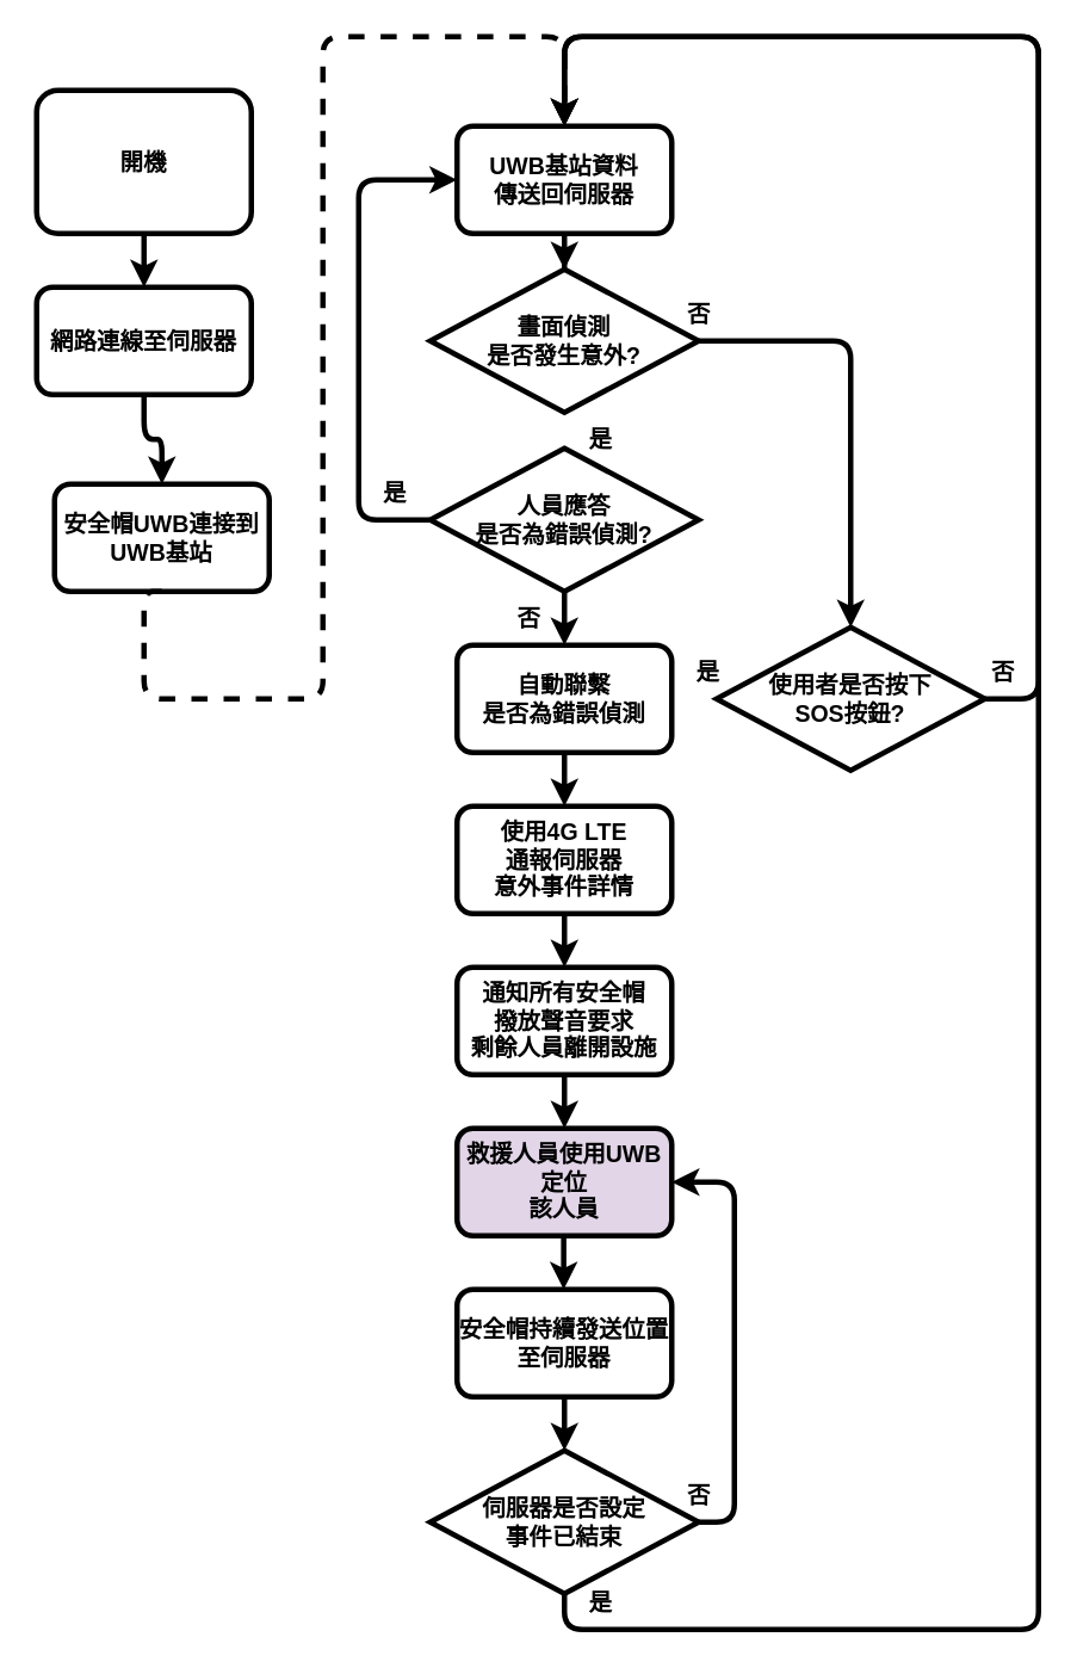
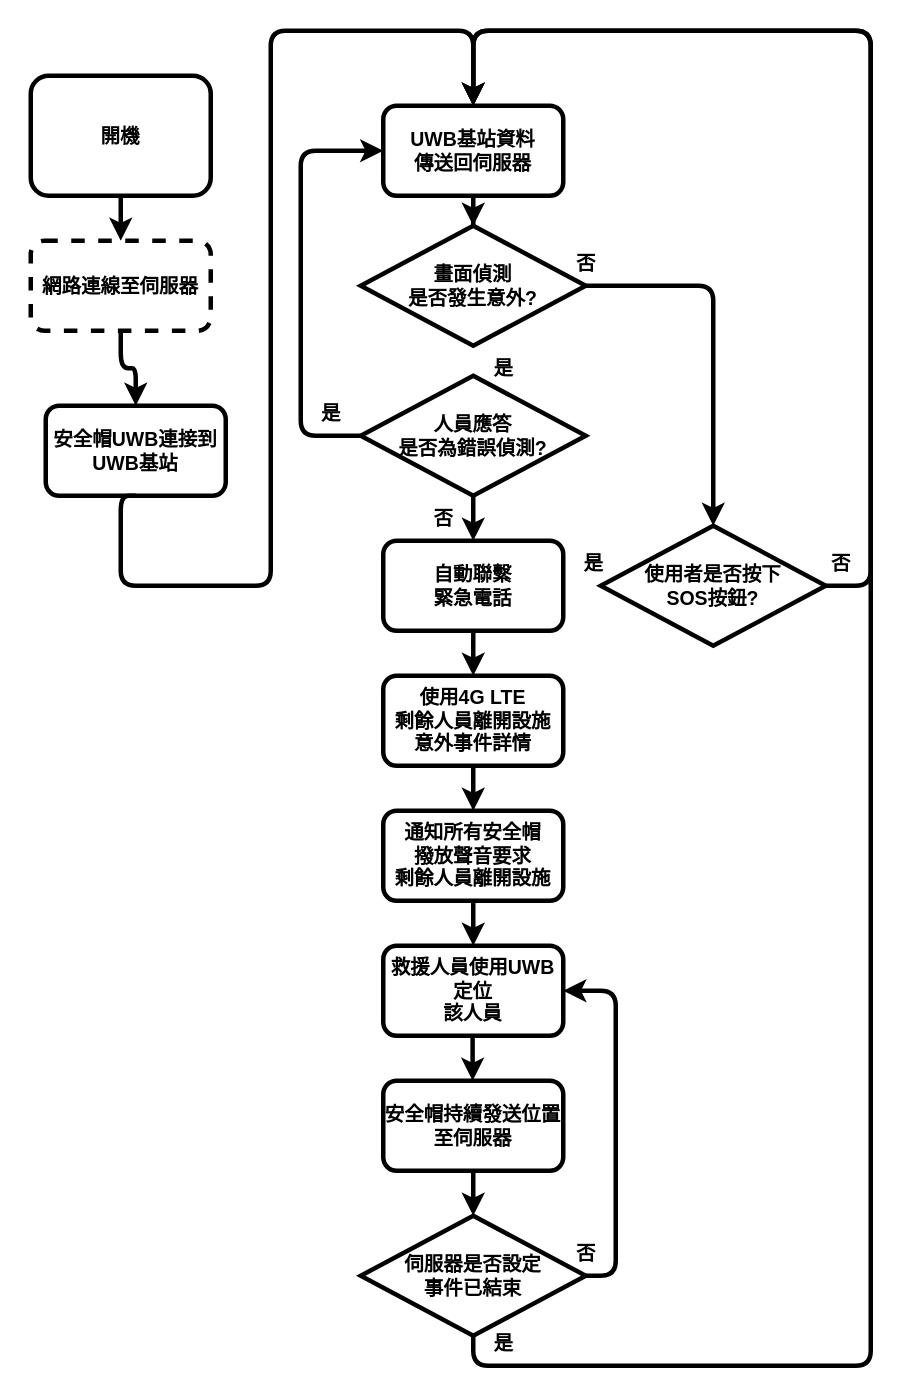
  <mxCell id="0" />
  <mxCell id="1" parent="0" />
  <mxCell id="2" value="" style="edgeStyle=orthogonalEdgeStyle;rounded=1;orthogonalLoop=1;jettySize=auto;html=1;fontColor=default;strokeWidth=3;labelBackgroundColor=none;fontSize=13;" edge="1" parent="1" source="3" target="5"><mxGeometry relative="1" as="geometry" /></mxCell>
  <mxCell id="3" value="&lt;font&gt;&lt;b&gt;開機&lt;/b&gt;&lt;/font&gt;" style="rounded=1;whiteSpace=wrap;html=1;movable=1;resizable=1;rotatable=1;deletable=1;editable=1;locked=0;connectable=1;labelBackgroundColor=none;strokeWidth=3;fontSize=13;" vertex="1" parent="1"><mxGeometry x="20" y="50" width="120" height="80" as="geometry" /></mxCell>
  <mxCell id="4" value="" style="edgeStyle=orthogonalEdgeStyle;rounded=1;orthogonalLoop=1;jettySize=auto;html=1;movable=1;resizable=1;rotatable=1;deletable=1;editable=1;locked=0;connectable=1;labelBackgroundColor=none;fontColor=default;strokeWidth=3;fontSize=13;" edge="1" parent="1" source="5" target="6"><mxGeometry relative="1" as="geometry" /></mxCell>
- <mxCell id="5" value="&lt;span&gt;&lt;b&gt;網路連線至伺服器&lt;/b&gt;&lt;/span&gt;" style="rounded=1;whiteSpace=wrap;html=1;movable=1;resizable=1;rotatable=1;deletable=1;editable=1;locked=0;connectable=1;labelBackgroundColor=none;strokeWidth=3;fontSize=13;" vertex="1" parent="1"><mxGeometry x="20" y="160" width="120" height="60" as="geometry" /></mxCell>
+ <mxCell id="5" value="&lt;span&gt;&lt;b&gt;網路連線至伺服器&lt;/b&gt;&lt;/span&gt;" style="rounded=1;whiteSpace=wrap;html=1;movable=1;resizable=1;rotatable=1;deletable=1;editable=1;locked=0;connectable=1;labelBackgroundColor=none;strokeWidth=3;fontSize=13;dashed=1;" vertex="1" parent="1"><mxGeometry x="20" y="160" width="120" height="60" as="geometry" /></mxCell>
  <mxCell id="6" value="&lt;span&gt;&lt;b&gt;安全帽UWB連接到UWB基站&lt;/b&gt;&lt;/span&gt;" style="rounded=1;whiteSpace=wrap;html=1;movable=1;resizable=1;rotatable=1;deletable=1;editable=1;locked=0;connectable=1;labelBackgroundColor=none;strokeWidth=3;fontSize=13;" vertex="1" parent="1"><mxGeometry x="30" y="270" width="120" height="60" as="geometry" /></mxCell>
- <mxCell id="7" value="&lt;b&gt;&lt;font&gt;救援人員使用UWB定位&lt;/font&gt;&lt;/b&gt;&lt;div&gt;&lt;b style=&quot;background-color: transparent; color: light-dark(rgb(0, 0, 0), rgb(255, 255, 255));&quot;&gt;&lt;font&gt;該人員&lt;/font&gt;&lt;/b&gt;&lt;/div&gt;" style="rounded=1;whiteSpace=wrap;html=1;movable=1;resizable=1;rotatable=1;deletable=1;editable=1;locked=0;connectable=1;labelBackgroundColor=none;strokeWidth=3;fontSize=13;fillColor=#e1d5e7;" vertex="1" parent="1"><mxGeometry x="255" y="630" width="120" height="60" as="geometry" /></mxCell>
+ <mxCell id="7" value="&lt;b&gt;&lt;font&gt;救援人員使用UWB定位&lt;/font&gt;&lt;/b&gt;&lt;div&gt;&lt;b style=&quot;background-color: transparent; color: light-dark(rgb(0, 0, 0), rgb(255, 255, 255));&quot;&gt;&lt;font&gt;該人員&lt;/font&gt;&lt;/b&gt;&lt;/div&gt;" style="rounded=1;whiteSpace=wrap;html=1;movable=1;resizable=1;rotatable=1;deletable=1;editable=1;locked=0;connectable=1;labelBackgroundColor=none;strokeWidth=3;fontSize=13;" vertex="1" parent="1"><mxGeometry x="255" y="630" width="120" height="60" as="geometry" /></mxCell>
  <mxCell id="8" value="" style="edgeStyle=orthogonalEdgeStyle;rounded=0;orthogonalLoop=1;jettySize=auto;html=1;strokeWidth=3;fontSize=13;" edge="1" parent="1" source="9" target="29"><mxGeometry relative="1" as="geometry" /></mxCell>
- <mxCell id="9" value="&lt;b&gt;&lt;font&gt;使用4G LTE&lt;/font&gt;&lt;/b&gt;&lt;div&gt;&lt;b&gt;&lt;font&gt;通報伺服器&lt;/font&gt;&lt;/b&gt;&lt;/div&gt;&lt;div&gt;&lt;b&gt;&lt;font&gt;意外事件詳情&lt;/font&gt;&lt;/b&gt;&lt;/div&gt;" style="rounded=1;whiteSpace=wrap;html=1;movable=1;resizable=1;rotatable=1;deletable=1;editable=1;locked=0;connectable=1;labelBackgroundColor=none;strokeWidth=3;fontSize=13;" vertex="1" parent="1"><mxGeometry x="255" y="450" width="120" height="60" as="geometry" /></mxCell>
+ <mxCell id="9" value="&lt;b&gt;&lt;font&gt;使用4G LTE&lt;/font&gt;&lt;/b&gt;&lt;div&gt;&lt;b&gt;&lt;font&gt;剩餘人員離開設施&lt;/font&gt;&lt;/b&gt;&lt;/div&gt;&lt;div&gt;&lt;b&gt;&lt;font&gt;意外事件詳情&lt;/font&gt;&lt;/b&gt;&lt;/div&gt;" style="rounded=1;whiteSpace=wrap;html=1;movable=1;resizable=1;rotatable=1;deletable=1;editable=1;locked=0;connectable=1;labelBackgroundColor=none;strokeWidth=3;fontSize=13;" vertex="1" parent="1"><mxGeometry x="255" y="450" width="120" height="60" as="geometry" /></mxCell>
  <mxCell id="10" value="&lt;font&gt;&lt;b&gt;是&lt;/b&gt;&lt;/font&gt;" style="text;html=1;align=center;verticalAlign=middle;resizable=1;points=[];autosize=1;movable=1;rotatable=1;deletable=1;editable=1;locked=0;connectable=1;labelBackgroundColor=none;strokeWidth=3;rounded=1;fontSize=13;" vertex="1" parent="1"><mxGeometry x="315" y="230" width="40" height="30" as="geometry" /></mxCell>
  <mxCell id="11" value="" style="edgeStyle=orthogonalEdgeStyle;rounded=1;orthogonalLoop=1;jettySize=auto;html=1;fontColor=default;strokeWidth=3;labelBackgroundColor=none;fontSize=13;" edge="1" parent="1" source="12" target="9"><mxGeometry relative="1" as="geometry"><Array as="points"><mxPoint x="315" y="440" /><mxPoint x="315" y="440" /></Array></mxGeometry></mxCell>
- <mxCell id="12" value="&lt;span&gt;&lt;b&gt;自動聯繫&lt;/b&gt;&lt;/span&gt;&lt;div&gt;&lt;span&gt;&lt;b&gt;是否為錯誤偵測&lt;/b&gt;&lt;/span&gt;&lt;/div&gt;" style="rounded=1;whiteSpace=wrap;html=1;movable=1;resizable=1;rotatable=1;deletable=1;editable=1;locked=0;connectable=1;labelBackgroundColor=none;strokeWidth=3;fontSize=13;" vertex="1" parent="1"><mxGeometry x="255" y="360" width="120" height="60" as="geometry" /></mxCell>
+ <mxCell id="12" value="&lt;span&gt;&lt;b&gt;自動聯繫&lt;/b&gt;&lt;/span&gt;&lt;div&gt;&lt;span&gt;&lt;b&gt;緊急電話&lt;/b&gt;&lt;/span&gt;&lt;/div&gt;" style="rounded=1;whiteSpace=wrap;html=1;movable=1;resizable=1;rotatable=1;deletable=1;editable=1;locked=0;connectable=1;labelBackgroundColor=none;strokeWidth=3;fontSize=13;" vertex="1" parent="1"><mxGeometry x="255" y="360" width="120" height="60" as="geometry" /></mxCell>
  <mxCell id="13" value="&lt;font&gt;&lt;b&gt;否&lt;/b&gt;&lt;/font&gt;" style="text;html=1;align=center;verticalAlign=middle;resizable=1;points=[];autosize=1;movable=1;rotatable=1;deletable=1;editable=1;locked=0;connectable=1;labelBackgroundColor=none;strokeWidth=3;rounded=1;fontSize=13;" vertex="1" parent="1"><mxGeometry x="275" y="330" width="40" height="30" as="geometry" /></mxCell>
  <mxCell id="14" value="&lt;font&gt;&lt;b&gt;是&lt;/b&gt;&lt;/font&gt;" style="text;html=1;align=center;verticalAlign=middle;resizable=1;points=[];autosize=1;movable=1;rotatable=1;deletable=1;editable=1;locked=0;connectable=1;labelBackgroundColor=none;strokeWidth=3;rounded=1;fontSize=13;" vertex="1" parent="1"><mxGeometry x="200" y="260" width="40" height="30" as="geometry" /></mxCell>
  <mxCell id="15" value="&lt;b&gt;&lt;font&gt;畫面偵測&lt;/font&gt;&lt;/b&gt;&lt;div&gt;&lt;b&gt;&lt;font&gt;是否發生&lt;/font&gt;&lt;/b&gt;&lt;b style=&quot;background-color: transparent; color: light-dark(rgb(0, 0, 0), rgb(255, 255, 255));&quot;&gt;&lt;font&gt;意外?&lt;/font&gt;&lt;/b&gt;&lt;/div&gt;" style="strokeWidth=3;html=1;shape=mxgraph.flowchart.decision;whiteSpace=wrap;movable=1;resizable=1;rotatable=1;deletable=1;editable=1;locked=0;connectable=1;labelBackgroundColor=none;rounded=1;fontSize=13;" vertex="1" parent="1"><mxGeometry x="240" y="150" width="150" height="80" as="geometry" /></mxCell>
  <mxCell id="16" style="edgeStyle=orthogonalEdgeStyle;rounded=1;orthogonalLoop=1;jettySize=auto;html=1;exitX=0.5;exitY=1;exitDx=0;exitDy=0;exitPerimeter=0;entryX=0.5;entryY=0;entryDx=0;entryDy=0;movable=1;resizable=1;rotatable=1;deletable=1;editable=1;locked=0;connectable=1;labelBackgroundColor=none;fontColor=default;strokeWidth=3;fontSize=13;" edge="1" parent="1" source="18" target="12"><mxGeometry relative="1" as="geometry" /></mxCell>
  <mxCell id="17" style="edgeStyle=orthogonalEdgeStyle;rounded=1;orthogonalLoop=1;jettySize=auto;html=1;fontColor=default;entryX=0;entryY=0.5;entryDx=0;entryDy=0;strokeWidth=3;labelBackgroundColor=none;fontSize=13;" edge="1" parent="1" source="18" target="27"><mxGeometry relative="1" as="geometry"><mxPoint x="170" y="360" as="targetPoint" /><Array as="points"><mxPoint x="200" y="290" /><mxPoint x="200" y="100" /></Array></mxGeometry></mxCell>
  <mxCell id="18" value="&lt;div&gt;&lt;font&gt;&lt;b&gt;人員應答&lt;/b&gt;&lt;/font&gt;&lt;/div&gt;&lt;div&gt;&lt;font&gt;&lt;b&gt;是否為錯誤偵測&lt;/b&gt;&lt;b&gt;&lt;font&gt;?&lt;/font&gt;&lt;/b&gt;&lt;/font&gt;&lt;/div&gt;" style="strokeWidth=3;html=1;shape=mxgraph.flowchart.decision;whiteSpace=wrap;movable=1;resizable=1;rotatable=1;deletable=1;editable=1;locked=0;connectable=1;labelBackgroundColor=none;rounded=1;fontSize=13;" vertex="1" parent="1"><mxGeometry x="240" y="250" width="150" height="80" as="geometry" /></mxCell>
- <mxCell id="19" style="edgeStyle=orthogonalEdgeStyle;rounded=1;orthogonalLoop=1;jettySize=auto;html=1;exitX=0.5;exitY=1;exitDx=0;exitDy=0;movable=1;resizable=1;rotatable=1;deletable=1;editable=1;locked=0;connectable=1;labelBackgroundColor=none;fontColor=default;strokeWidth=3;entryX=0.5;entryY=0;entryDx=0;entryDy=0;fontSize=13;dashed=1;" edge="1" parent="1" source="6" target="27"><mxGeometry relative="1" as="geometry"><Array as="points"><mxPoint x="80" y="390" /><mxPoint x="180" y="390" /><mxPoint x="180" y="20" /><mxPoint x="315" y="20" /></Array><mxPoint x="80" y="430" as="sourcePoint" /><mxPoint x="420" y="0" as="targetPoint" /></mxGeometry></mxCell>
+ <mxCell id="19" style="edgeStyle=orthogonalEdgeStyle;rounded=1;orthogonalLoop=1;jettySize=auto;html=1;exitX=0.5;exitY=1;exitDx=0;exitDy=0;movable=1;resizable=1;rotatable=1;deletable=1;editable=1;locked=0;connectable=1;labelBackgroundColor=none;fontColor=default;strokeWidth=3;entryX=0.5;entryY=0;entryDx=0;entryDy=0;fontSize=13;" edge="1" parent="1" source="6" target="27"><mxGeometry relative="1" as="geometry"><Array as="points"><mxPoint x="80" y="390" /><mxPoint x="180" y="390" /><mxPoint x="180" y="20" /><mxPoint x="315" y="20" /></Array><mxPoint x="80" y="430" as="sourcePoint" /><mxPoint x="420" y="0" as="targetPoint" /></mxGeometry></mxCell>
  <mxCell id="20" value="&lt;b&gt;&lt;font&gt;使用者是否按下&lt;/font&gt;&lt;/b&gt;&lt;div&gt;&lt;b&gt;&lt;font&gt;SOS按鈕?&lt;/font&gt;&lt;/b&gt;&lt;/div&gt;" style="strokeWidth=3;html=1;shape=mxgraph.flowchart.decision;whiteSpace=wrap;movable=1;resizable=1;rotatable=1;deletable=1;editable=1;locked=0;connectable=1;labelBackgroundColor=none;rounded=1;fontSize=13;" vertex="1" parent="1"><mxGeometry x="400" y="350" width="150" height="80" as="geometry" /></mxCell>
  <mxCell id="21" style="edgeStyle=orthogonalEdgeStyle;rounded=1;orthogonalLoop=1;jettySize=auto;html=1;exitX=1;exitY=0.5;exitDx=0;exitDy=0;exitPerimeter=0;entryX=0.5;entryY=0;entryDx=0;entryDy=0;entryPerimeter=0;fontColor=default;strokeWidth=3;labelBackgroundColor=none;fontSize=13;" edge="1" parent="1" source="15" target="20"><mxGeometry relative="1" as="geometry" /></mxCell>
  <mxCell id="22" value="&lt;font&gt;&lt;b&gt;否&lt;/b&gt;&lt;/font&gt;" style="text;html=1;align=center;verticalAlign=middle;resizable=1;points=[];autosize=1;movable=1;rotatable=1;deletable=1;editable=1;locked=0;connectable=1;labelBackgroundColor=none;strokeWidth=3;rounded=1;fontSize=13;" vertex="1" parent="1"><mxGeometry x="370" y="160" width="40" height="30" as="geometry" /></mxCell>
  <mxCell id="23" value="&lt;font&gt;&lt;b&gt;是&lt;/b&gt;&lt;/font&gt;" style="text;html=1;align=center;verticalAlign=middle;resizable=1;points=[];autosize=1;movable=1;rotatable=1;deletable=1;editable=1;locked=0;connectable=1;labelBackgroundColor=none;strokeWidth=3;rounded=1;fontSize=13;" vertex="1" parent="1"><mxGeometry x="375" y="360" width="40" height="30" as="geometry" /></mxCell>
  <mxCell id="24" value="&lt;font&gt;&lt;b&gt;否&lt;/b&gt;&lt;/font&gt;" style="text;html=1;align=center;verticalAlign=middle;resizable=1;points=[];autosize=1;movable=1;rotatable=1;deletable=1;editable=1;locked=0;connectable=1;labelBackgroundColor=none;strokeWidth=3;rounded=1;fontSize=13;" vertex="1" parent="1"><mxGeometry x="540" y="360" width="40" height="30" as="geometry" /></mxCell>
  <mxCell id="25" style="edgeStyle=orthogonalEdgeStyle;rounded=1;orthogonalLoop=1;jettySize=auto;html=1;exitX=1;exitY=0.5;exitDx=0;exitDy=0;exitPerimeter=0;strokeWidth=3;curved=0;labelBackgroundColor=none;fontColor=default;entryX=0.5;entryY=0;entryDx=0;entryDy=0;fontSize=13;" edge="1" parent="1" source="20" target="27"><mxGeometry relative="1" as="geometry"><Array as="points"><mxPoint x="580" y="390" /><mxPoint x="580" y="20" /><mxPoint x="315" y="20" /></Array><mxPoint x="420" y="0" as="targetPoint" /></mxGeometry></mxCell>
  <mxCell id="26" value="" style="edgeStyle=orthogonalEdgeStyle;rounded=0;orthogonalLoop=1;jettySize=auto;html=1;strokeWidth=3;fontSize=13;" edge="1" parent="1" source="27" target="15"><mxGeometry relative="1" as="geometry" /></mxCell>
  <mxCell id="27" value="&lt;span&gt;&lt;b&gt;UWB基站資料&lt;/b&gt;&lt;/span&gt;&lt;div&gt;&lt;span&gt;&lt;b&gt;傳送回伺服器&lt;/b&gt;&lt;/span&gt;&lt;/div&gt;" style="rounded=1;whiteSpace=wrap;html=1;movable=1;resizable=1;rotatable=1;deletable=1;editable=1;locked=0;connectable=1;labelBackgroundColor=none;strokeWidth=3;fontSize=13;" vertex="1" parent="1"><mxGeometry x="255" y="70" width="120" height="60" as="geometry" /></mxCell>
  <mxCell id="28" value="" style="edgeStyle=orthogonalEdgeStyle;rounded=0;orthogonalLoop=1;jettySize=auto;html=1;strokeWidth=3;fontSize=13;" edge="1" parent="1" source="29" target="7"><mxGeometry relative="1" as="geometry" /></mxCell>
  <mxCell id="29" value="&lt;b&gt;&lt;font&gt;通知所有安全帽&lt;/font&gt;&lt;/b&gt;&lt;div&gt;&lt;b&gt;&lt;font&gt;撥放聲音要求&lt;/font&gt;&lt;/b&gt;&lt;/div&gt;&lt;div&gt;&lt;b&gt;&lt;font&gt;剩餘人員離開設施&lt;/font&gt;&lt;/b&gt;&lt;/div&gt;" style="rounded=1;whiteSpace=wrap;html=1;movable=1;resizable=1;rotatable=1;deletable=1;editable=1;locked=0;connectable=1;labelBackgroundColor=none;strokeWidth=3;fontSize=13;" vertex="1" parent="1"><mxGeometry x="255" y="540" width="120" height="60" as="geometry" /></mxCell>
  <mxCell id="30" value="" style="edgeStyle=orthogonalEdgeStyle;rounded=0;orthogonalLoop=1;jettySize=auto;html=1;fontSize=12;strokeWidth=3;" edge="1" parent="1" source="31" target="35"><mxGeometry relative="1" as="geometry" /></mxCell>
  <mxCell id="31" value="&lt;span&gt;&lt;b&gt;安全帽持續發送位置至伺服器&lt;/b&gt;&lt;/span&gt;" style="rounded=1;whiteSpace=wrap;html=1;movable=1;resizable=1;rotatable=1;deletable=1;editable=1;locked=0;connectable=1;labelBackgroundColor=none;strokeWidth=3;fontSize=13;" vertex="1" parent="1"><mxGeometry x="255" y="720" width="120" height="60" as="geometry" /></mxCell>
  <mxCell id="32" value="" style="edgeStyle=orthogonalEdgeStyle;rounded=0;orthogonalLoop=1;jettySize=auto;html=1;strokeWidth=3;fontSize=13;" edge="1" parent="1"><mxGeometry relative="1" as="geometry"><mxPoint x="314.58" y="690" as="sourcePoint" /><mxPoint x="314.58" y="720" as="targetPoint" /></mxGeometry></mxCell>
  <mxCell id="33" style="edgeStyle=orthogonalEdgeStyle;rounded=1;orthogonalLoop=1;jettySize=auto;html=1;strokeWidth=3;curved=0;exitX=0.5;exitY=1;exitDx=0;exitDy=0;exitPerimeter=0;" edge="1" parent="1" source="35"><mxGeometry relative="1" as="geometry"><mxPoint x="390" y="920" as="sourcePoint" /><mxPoint x="315" y="70" as="targetPoint" /><Array as="points"><mxPoint x="315" y="910" /><mxPoint x="580" y="910" /><mxPoint x="580" y="20" /><mxPoint x="315" y="20" /></Array></mxGeometry></mxCell>
  <mxCell id="34" style="edgeStyle=orthogonalEdgeStyle;rounded=1;orthogonalLoop=1;jettySize=auto;html=1;exitX=1;exitY=0.5;exitDx=0;exitDy=0;exitPerimeter=0;entryX=1;entryY=0.5;entryDx=0;entryDy=0;curved=0;strokeWidth=3;" edge="1" parent="1" source="35" target="7"><mxGeometry relative="1" as="geometry" /></mxCell>
  <mxCell id="35" value="&lt;b&gt;伺服器是否設定&lt;/b&gt;&lt;div&gt;&lt;b&gt;事件&lt;span style=&quot;background-color: transparent; color: light-dark(rgb(0, 0, 0), rgb(255, 255, 255));&quot;&gt;已結束&lt;/span&gt;&lt;/b&gt;&lt;/div&gt;" style="strokeWidth=3;html=1;shape=mxgraph.flowchart.decision;whiteSpace=wrap;movable=1;resizable=1;rotatable=1;deletable=1;editable=1;locked=0;connectable=1;labelBackgroundColor=none;rounded=1;fontSize=13;" vertex="1" parent="1"><mxGeometry x="240" y="810" width="150" height="80" as="geometry" /></mxCell>
  <mxCell id="36" value="&lt;font&gt;&lt;b&gt;否&lt;/b&gt;&lt;/font&gt;" style="text;html=1;align=center;verticalAlign=middle;resizable=1;points=[];autosize=1;movable=1;rotatable=1;deletable=1;editable=1;locked=0;connectable=1;labelBackgroundColor=none;strokeWidth=3;rounded=1;fontSize=13;" vertex="1" parent="1"><mxGeometry x="370" y="820" width="40" height="30" as="geometry" /></mxCell>
  <mxCell id="37" value="&lt;font&gt;&lt;b&gt;是&lt;/b&gt;&lt;/font&gt;" style="text;html=1;align=center;verticalAlign=middle;resizable=1;points=[];autosize=1;movable=1;rotatable=1;deletable=1;editable=1;locked=0;connectable=1;labelBackgroundColor=none;strokeWidth=3;rounded=1;fontSize=13;" vertex="1" parent="1"><mxGeometry x="315" y="880" width="40" height="30" as="geometry" /></mxCell>
